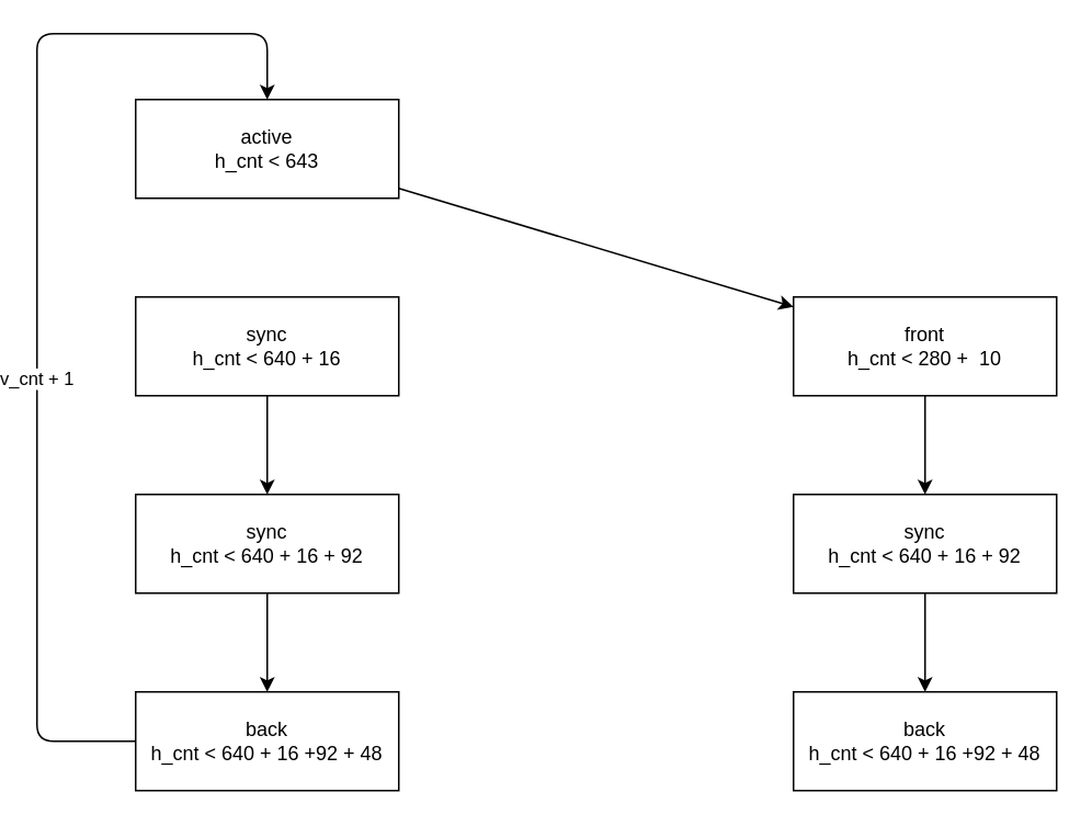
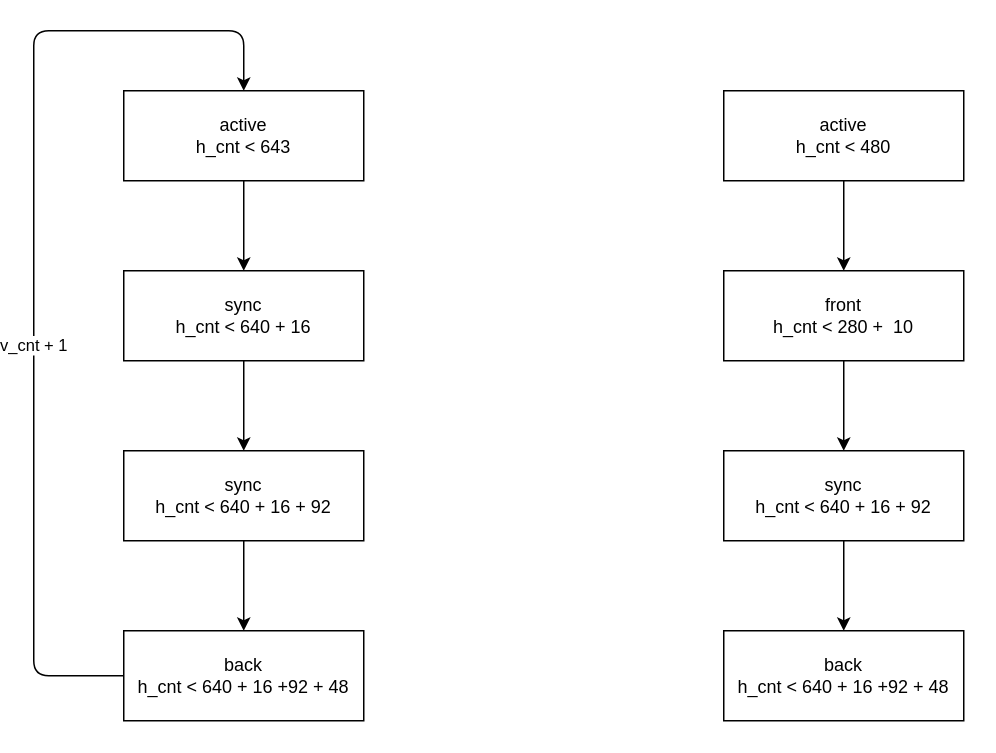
  <mxCell id="0" />
  <mxCell id="1" parent="0" />
- <mxCell id="2" value="" style="edgeStyle=none;html=1;" edge="1" parent="1" source="3" target="13"><mxGeometry relative="1" as="geometry" /></mxCell>
+ <mxCell id="2" value="" style="edgeStyle=none;html=1;" edge="1" parent="1" source="3" target="5"><mxGeometry relative="1" as="geometry" /></mxCell>
  <mxCell id="3" value="active&lt;br&gt;h_cnt &amp;lt; 643" style="rounded=0;whiteSpace=wrap;html=1;" vertex="1" parent="1"><mxGeometry x="80" y="60" width="160" height="60" as="geometry" /></mxCell>
  <mxCell id="4" value="" style="edgeStyle=none;html=1;" edge="1" parent="1" source="5" target="7"><mxGeometry relative="1" as="geometry" /></mxCell>
  <mxCell id="5" value="sync&lt;br&gt;h_cnt &amp;lt; 640 + 16" style="rounded=0;whiteSpace=wrap;html=1;" vertex="1" parent="1"><mxGeometry x="80" y="180" width="160" height="60" as="geometry" /></mxCell>
  <mxCell id="6" value="" style="edgeStyle=none;html=1;" edge="1" parent="1" source="7" target="9"><mxGeometry relative="1" as="geometry" /></mxCell>
  <mxCell id="7" value="sync&lt;br&gt;h_cnt &amp;lt; 640 + 16 + 92" style="rounded=0;whiteSpace=wrap;html=1;" vertex="1" parent="1"><mxGeometry x="80" y="300" width="160" height="60" as="geometry" /></mxCell>
  <mxCell id="8" value="v_cnt + 1" style="edgeStyle=none;html=1;entryX=0.5;entryY=0;entryDx=0;entryDy=0;" edge="1" parent="1" source="9" target="3"><mxGeometry x="-0.164" relative="1" as="geometry"><Array as="points"><mxPoint x="20" y="450" /><mxPoint x="20" y="20" /><mxPoint x="160" y="20" /></Array><mxPoint as="offset" /></mxGeometry></mxCell>
  <mxCell id="9" value="back&lt;br&gt;h_cnt &amp;lt; 640 + 16 +92 + 48" style="rounded=0;whiteSpace=wrap;html=1;" vertex="1" parent="1"><mxGeometry x="80" y="420" width="160" height="60" as="geometry" /></mxCell>
+ <mxCell id="10" value="" style="edgeStyle=none;html=1;" edge="1" parent="1" source="11" target="13"><mxGeometry relative="1" as="geometry" /></mxCell>
+ <mxCell id="11" value="active&lt;br&gt;h_cnt &amp;lt; 480" style="rounded=0;whiteSpace=wrap;html=1;" vertex="1" parent="1"><mxGeometry x="480" y="60" width="160" height="60" as="geometry" /></mxCell>
  <mxCell id="12" value="" style="edgeStyle=none;html=1;" edge="1" parent="1" source="13" target="15"><mxGeometry relative="1" as="geometry" /></mxCell>
  <mxCell id="13" value="front&lt;br&gt;h_cnt &amp;lt; 280 +&amp;nbsp; 10" style="rounded=0;whiteSpace=wrap;html=1;" vertex="1" parent="1"><mxGeometry x="480" y="180" width="160" height="60" as="geometry" /></mxCell>
  <mxCell id="14" value="" style="edgeStyle=none;html=1;" edge="1" parent="1" source="15" target="16"><mxGeometry relative="1" as="geometry" /></mxCell>
  <mxCell id="15" value="sync&lt;br&gt;h_cnt &amp;lt; 640 + 16 + 92" style="rounded=0;whiteSpace=wrap;html=1;" vertex="1" parent="1"><mxGeometry x="480" y="300" width="160" height="60" as="geometry" /></mxCell>
  <mxCell id="16" value="back&lt;br&gt;h_cnt &amp;lt; 640 + 16 +92 + 48" style="rounded=0;whiteSpace=wrap;html=1;" vertex="1" parent="1"><mxGeometry x="480" y="420" width="160" height="60" as="geometry" /></mxCell>
